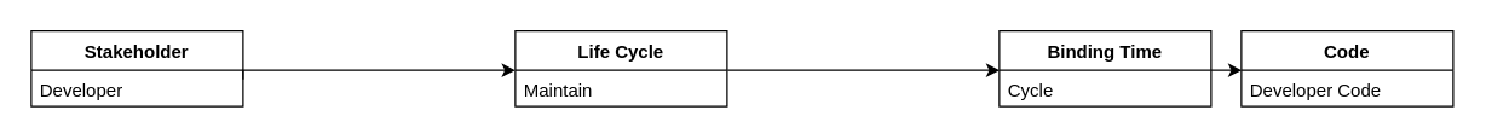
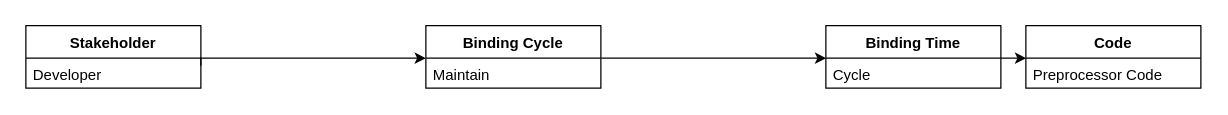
  <mxCell id="0" />
  <mxCell id="1" parent="0" />
  <mxCell id="2" style="edgeStyle=orthogonalEdgeStyle;rounded=0;orthogonalLoop=1;jettySize=auto;html=1;entryX=0;entryY=0.4;entryDx=0;entryDy=0;entryPerimeter=0;" edge="1" parent="1"><mxGeometry relative="1" as="geometry"><mxPoint x="160" y="52" as="sourcePoint" /><mxPoint x="340" y="46" as="targetPoint" /><Array as="points"><mxPoint x="160" y="46" /></Array></mxGeometry></mxCell>
  <mxCell id="3" value="Stakeholder" style="swimlane;fontStyle=1;childLayout=stackLayout;horizontal=1;startSize=26;fillColor=none;horizontalStack=0;resizeParent=1;resizeParentMax=0;resizeLast=0;collapsible=1;marginBottom=0;" parent="1" vertex="1"><mxGeometry x="20" y="20" width="140" height="50" as="geometry" /></mxCell>
  <mxCell id="4" value="Developer" style="text;strokeColor=none;fillColor=none;align=left;verticalAlign=top;spacingLeft=4;spacingRight=4;overflow=hidden;rotatable=0;points=[[0,0.5],[1,0.5]];portConstraint=eastwest;" parent="3" vertex="1"><mxGeometry y="26" width="140" height="24" as="geometry" /></mxCell>
  <mxCell id="5" style="edgeStyle=orthogonalEdgeStyle;rounded=0;orthogonalLoop=1;jettySize=auto;html=1;entryX=0;entryY=0.5;entryDx=0;entryDy=0;exitX=1.002;exitY=0;exitDx=0;exitDy=0;exitPerimeter=0;" edge="1" parent="1" source="12"><mxGeometry relative="1" as="geometry"><mxPoint x="640" y="46" as="sourcePoint" /><mxPoint x="660.238" y="46" as="targetPoint" /><Array as="points"><mxPoint x="530" y="46" /><mxPoint x="530" y="46" /></Array></mxGeometry></mxCell>
  <mxCell id="6" value="Binding Time" style="swimlane;fontStyle=1;childLayout=stackLayout;horizontal=1;startSize=26;fillColor=none;horizontalStack=0;resizeParent=1;resizeParentMax=0;resizeLast=0;collapsible=1;marginBottom=0;" vertex="1" parent="1"><mxGeometry x="660" y="20" width="140" height="50" as="geometry" /></mxCell>
  <mxCell id="7" value="Cycle" style="text;strokeColor=none;fillColor=none;align=left;verticalAlign=top;spacingLeft=4;spacingRight=4;overflow=hidden;rotatable=0;points=[[0,0.5],[1,0.5]];portConstraint=eastwest;" vertex="1" parent="6"><mxGeometry y="26" width="140" height="24" as="geometry" /></mxCell>
  <mxCell id="8" style="edgeStyle=orthogonalEdgeStyle;rounded=0;orthogonalLoop=1;jettySize=auto;html=1;entryX=0;entryY=0.5;entryDx=0;entryDy=0;" edge="1" parent="1"><mxGeometry relative="1" as="geometry"><mxPoint x="800" y="46" as="sourcePoint" /><mxPoint x="820.238" y="46" as="targetPoint" /></mxGeometry></mxCell>
  <mxCell id="9" value="Code" style="swimlane;fontStyle=1;childLayout=stackLayout;horizontal=1;startSize=26;fillColor=none;horizontalStack=0;resizeParent=1;resizeParentMax=0;resizeLast=0;collapsible=1;marginBottom=0;" vertex="1" parent="1"><mxGeometry x="820" y="20" width="140" height="50" as="geometry" /></mxCell>
- <mxCell id="10" value="Developer Code" style="text;strokeColor=none;fillColor=none;align=left;verticalAlign=top;spacingLeft=4;spacingRight=4;overflow=hidden;rotatable=0;points=[[0,0.5],[1,0.5]];portConstraint=eastwest;" vertex="1" parent="9"><mxGeometry y="26" width="140" height="24" as="geometry" /></mxCell>
- <mxCell id="11" value="Life Cycle" style="swimlane;fontStyle=1;childLayout=stackLayout;horizontal=1;startSize=26;fillColor=none;horizontalStack=0;resizeParent=1;resizeParentMax=0;resizeLast=0;collapsible=1;marginBottom=0;" vertex="1" parent="1"><mxGeometry x="340" y="20" width="140" height="50" as="geometry" /></mxCell>
+ <mxCell id="10" value="Preprocessor Code" style="text;strokeColor=none;fillColor=none;align=left;verticalAlign=top;spacingLeft=4;spacingRight=4;overflow=hidden;rotatable=0;points=[[0,0.5],[1,0.5]];portConstraint=eastwest;" vertex="1" parent="9"><mxGeometry y="26" width="140" height="24" as="geometry" /></mxCell>
+ <mxCell id="11" value="Binding Cycle" style="swimlane;fontStyle=1;childLayout=stackLayout;horizontal=1;startSize=26;fillColor=none;horizontalStack=0;resizeParent=1;resizeParentMax=0;resizeLast=0;collapsible=1;marginBottom=0;" vertex="1" parent="1"><mxGeometry x="340" y="20" width="140" height="50" as="geometry" /></mxCell>
  <mxCell id="12" value="Maintain" style="text;strokeColor=none;fillColor=none;align=left;verticalAlign=top;spacingLeft=4;spacingRight=4;overflow=hidden;rotatable=0;points=[[0,0.5],[1,0.5]];portConstraint=eastwest;" vertex="1" parent="11"><mxGeometry y="26" width="140" height="24" as="geometry" /></mxCell>
